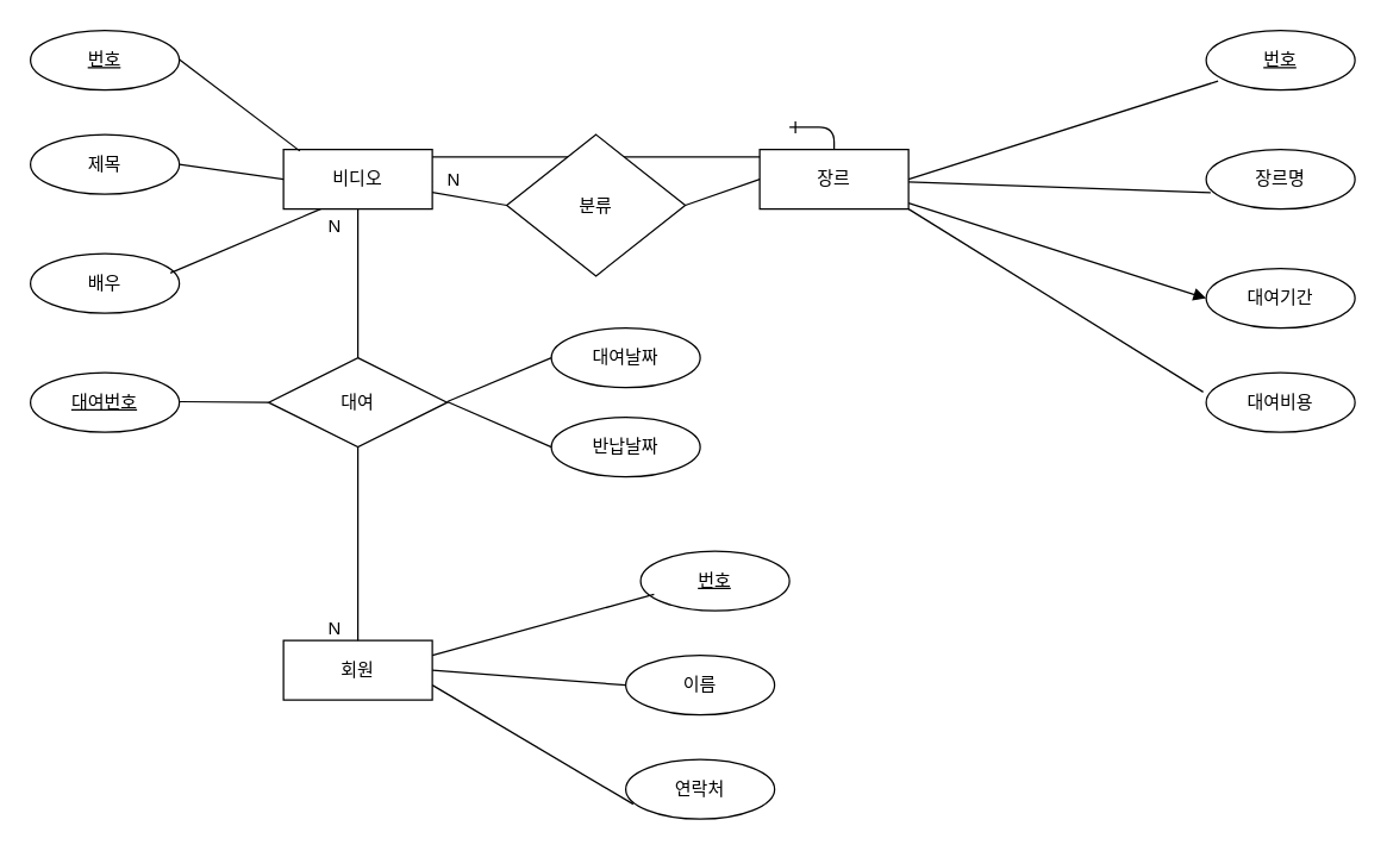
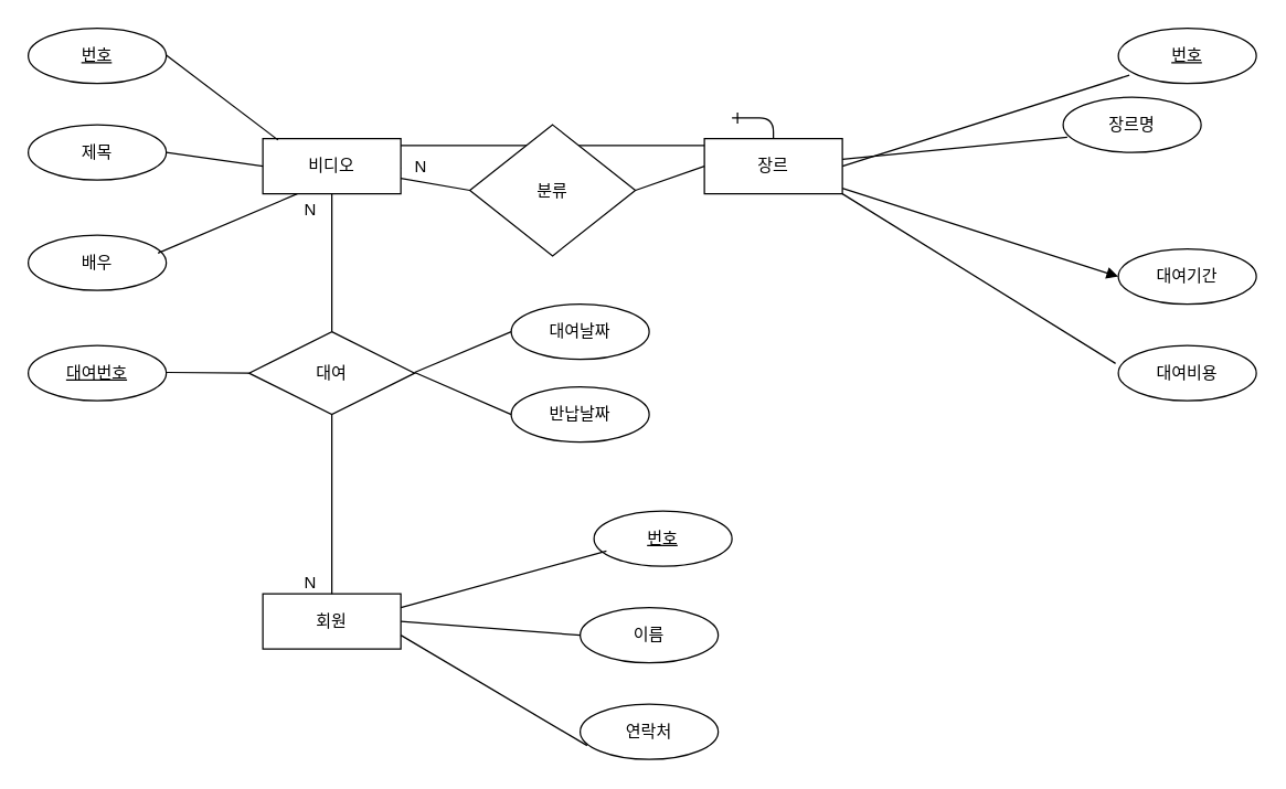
  <mxCell id="0" />
  <mxCell id="1" parent="0" />
  <mxCell id="2" value="" style="edgeStyle=entityRelationEdgeStyle;endArrow=ERzeroToMany;startArrow=ERone;endFill=1;startFill=0;" parent="1" edge="1"><mxGeometry width="100" height="100" relative="1" as="geometry"><mxPoint x="530" y="85" as="sourcePoint" /><mxPoint x="290" y="125" as="targetPoint" /></mxGeometry></mxCell>
  <mxCell id="3" value="장르" style="whiteSpace=wrap;html=1;align=center;" vertex="1" parent="1"><mxGeometry x="510" y="100" width="100" height="40" as="geometry" /></mxCell>
  <mxCell id="4" value="비디오" style="whiteSpace=wrap;html=1;align=center;" vertex="1" parent="1"><mxGeometry x="190" y="100" width="100" height="40" as="geometry" /></mxCell>
  <mxCell id="5" value="회원" style="whiteSpace=wrap;html=1;align=center;" vertex="1" parent="1"><mxGeometry x="190" y="430" width="100" height="40" as="geometry" /></mxCell>
  <mxCell id="6" value="번호" style="ellipse;whiteSpace=wrap;html=1;align=center;fontStyle=4;" vertex="1" parent="1"><mxGeometry x="810" y="20" width="100" height="40" as="geometry" /></mxCell>
- <mxCell id="7" value="장르명" style="ellipse;whiteSpace=wrap;html=1;align=center;" vertex="1" parent="1"><mxGeometry x="810" y="100" width="100" height="40" as="geometry" /></mxCell>
+ <mxCell id="7" value="장르명" style="ellipse;whiteSpace=wrap;html=1;align=center;" vertex="1" parent="1"><mxGeometry x="770" y="70" width="100" height="40" as="geometry" /></mxCell>
  <mxCell id="8" value="대여기간" style="ellipse;whiteSpace=wrap;html=1;align=center;" vertex="1" parent="1"><mxGeometry x="810" y="180" width="100" height="40" as="geometry" /></mxCell>
  <mxCell id="9" value="대여비용" style="ellipse;whiteSpace=wrap;html=1;align=center;" vertex="1" parent="1"><mxGeometry x="810" y="250" width="100" height="40" as="geometry" /></mxCell>
  <mxCell id="10" value="" style="endArrow=none;html=1;rounded=0;exitX=1;exitY=0.5;exitDx=0;exitDy=0;entryX=0.08;entryY=0.85;entryDx=0;entryDy=0;entryPerimeter=0;" edge="1" parent="1" source="3" target="6"><mxGeometry relative="1" as="geometry"><mxPoint x="660" y="50" as="sourcePoint" /><mxPoint x="820" y="50" as="targetPoint" /></mxGeometry></mxCell>
  <mxCell id="11" value="" style="endArrow=none;html=1;rounded=0;entryX=0.03;entryY=0.725;entryDx=0;entryDy=0;entryPerimeter=0;" edge="1" parent="1" source="3" target="7"><mxGeometry relative="1" as="geometry"><mxPoint x="520" y="240" as="sourcePoint" /><mxPoint x="680" y="240" as="targetPoint" /></mxGeometry></mxCell>
  <mxCell id="12" value="" style="endArrow=block;html=1;rounded=0;entryX=0;entryY=0.5;entryDx=0;entryDy=0;" edge="1" parent="1" source="3" target="8"><mxGeometry relative="1" as="geometry"><mxPoint x="530" y="269.5" as="sourcePoint" /><mxPoint x="690" y="269.5" as="targetPoint" /></mxGeometry></mxCell>
  <mxCell id="13" value="" style="endArrow=none;html=1;rounded=0;exitX=1;exitY=1;exitDx=0;exitDy=0;entryX=-0.02;entryY=0.325;entryDx=0;entryDy=0;entryPerimeter=0;" edge="1" parent="1" source="3" target="9"><mxGeometry relative="1" as="geometry"><mxPoint x="490" y="330" as="sourcePoint" /><mxPoint x="650" y="330" as="targetPoint" /></mxGeometry></mxCell>
  <mxCell id="14" value="번호" style="ellipse;whiteSpace=wrap;html=1;align=center;fontStyle=4;" vertex="1" parent="1"><mxGeometry x="20" y="20" width="100" height="40" as="geometry" /></mxCell>
  <mxCell id="15" value="제목" style="ellipse;whiteSpace=wrap;html=1;align=center;" vertex="1" parent="1"><mxGeometry x="20" y="90" width="100" height="40" as="geometry" /></mxCell>
  <mxCell id="16" value="배우" style="ellipse;whiteSpace=wrap;html=1;align=center;" vertex="1" parent="1"><mxGeometry x="20" y="170" width="100" height="40" as="geometry" /></mxCell>
  <mxCell id="17" value="" style="endArrow=none;html=1;rounded=0;entryX=0.11;entryY=0.025;entryDx=0;entryDy=0;entryPerimeter=0;" edge="1" parent="1" target="4"><mxGeometry relative="1" as="geometry"><mxPoint x="120" y="39.5" as="sourcePoint" /><mxPoint x="280" y="39.5" as="targetPoint" /></mxGeometry></mxCell>
  <mxCell id="18" value="" style="endArrow=none;html=1;rounded=0;exitX=1;exitY=0.5;exitDx=0;exitDy=0;entryX=0;entryY=0.5;entryDx=0;entryDy=0;" edge="1" parent="1" source="15" target="4"><mxGeometry relative="1" as="geometry"><mxPoint x="40" y="119.5" as="sourcePoint" /><mxPoint x="200" y="119.5" as="targetPoint" /></mxGeometry></mxCell>
  <mxCell id="19" value="" style="endArrow=none;html=1;rounded=0;entryX=0.25;entryY=1;entryDx=0;entryDy=0;exitX=0.94;exitY=0.325;exitDx=0;exitDy=0;exitPerimeter=0;" edge="1" parent="1" source="16" target="4"><mxGeometry relative="1" as="geometry"><mxPoint x="130" y="180" as="sourcePoint" /><mxPoint x="270" y="189.5" as="targetPoint" /></mxGeometry></mxCell>
  <mxCell id="20" value="번호" style="ellipse;whiteSpace=wrap;html=1;align=center;fontStyle=4;" vertex="1" parent="1"><mxGeometry x="430" y="370" width="100" height="40" as="geometry" /></mxCell>
  <mxCell id="21" value="이름" style="ellipse;whiteSpace=wrap;html=1;align=center;" vertex="1" parent="1"><mxGeometry x="420" y="440" width="100" height="40" as="geometry" /></mxCell>
  <mxCell id="22" value="연락처" style="ellipse;whiteSpace=wrap;html=1;align=center;" vertex="1" parent="1"><mxGeometry x="420" y="510" width="100" height="40" as="geometry" /></mxCell>
  <mxCell id="23" value="" style="endArrow=none;html=1;rounded=0;entryX=0.09;entryY=0.725;entryDx=0;entryDy=0;entryPerimeter=0;exitX=1;exitY=0.25;exitDx=0;exitDy=0;" edge="1" parent="1" source="5" target="20"><mxGeometry relative="1" as="geometry"><mxPoint x="250" y="580" as="sourcePoint" /><mxPoint x="410" y="580" as="targetPoint" /></mxGeometry></mxCell>
  <mxCell id="24" value="" style="endArrow=none;html=1;rounded=0;entryX=0;entryY=0.5;entryDx=0;entryDy=0;exitX=1;exitY=0.5;exitDx=0;exitDy=0;" edge="1" parent="1" source="5" target="21"><mxGeometry relative="1" as="geometry"><mxPoint x="290" y="590" as="sourcePoint" /><mxPoint x="450" y="590" as="targetPoint" /></mxGeometry></mxCell>
  <mxCell id="25" value="" style="endArrow=none;html=1;rounded=0;entryX=0.05;entryY=0.75;entryDx=0;entryDy=0;entryPerimeter=0;exitX=1;exitY=0.75;exitDx=0;exitDy=0;" edge="1" parent="1" source="5" target="22"><mxGeometry relative="1" as="geometry"><mxPoint x="330" y="580" as="sourcePoint" /><mxPoint x="490" y="580" as="targetPoint" /></mxGeometry></mxCell>
  <mxCell id="26" value="분류" style="shape=rhombus;perimeter=rhombusPerimeter;whiteSpace=wrap;html=1;align=center;" vertex="1" parent="1"><mxGeometry x="340" y="90" width="120" height="95" as="geometry" /></mxCell>
  <mxCell id="27" value="" style="endArrow=none;html=1;rounded=0;exitX=0;exitY=0.5;exitDx=0;exitDy=0;" edge="1" parent="1" source="26" target="4"><mxGeometry relative="1" as="geometry"><mxPoint x="230" y="280" as="sourcePoint" /><mxPoint x="390" y="280" as="targetPoint" /></mxGeometry></mxCell>
  <mxCell id="28" value="N" style="resizable=0;html=1;whiteSpace=wrap;align=right;verticalAlign=bottom;" connectable="0" vertex="1" parent="27"><mxGeometry x="1" relative="1" as="geometry"><mxPoint x="20" as="offset" /></mxGeometry></mxCell>
  <mxCell id="29" value="" style="endArrow=none;html=1;rounded=0;exitX=0;exitY=0.5;exitDx=0;exitDy=0;entryX=1;entryY=0.5;entryDx=0;entryDy=0;" edge="1" parent="1" source="3" target="26"><mxGeometry relative="1" as="geometry"><mxPoint x="500" y="260" as="sourcePoint" /><mxPoint x="660" y="260" as="targetPoint" /></mxGeometry></mxCell>
  <mxCell id="30" value="대여" style="shape=rhombus;perimeter=rhombusPerimeter;whiteSpace=wrap;html=1;align=center;" vertex="1" parent="1"><mxGeometry x="180" y="240" width="120" height="60" as="geometry" /></mxCell>
  <mxCell id="31" value="" style="endArrow=none;html=1;rounded=0;exitX=0.5;exitY=0;exitDx=0;exitDy=0;entryX=0.5;entryY=1;entryDx=0;entryDy=0;" edge="1" parent="1" source="30" target="4"><mxGeometry relative="1" as="geometry"><mxPoint x="320" y="250" as="sourcePoint" /><mxPoint x="480" y="250" as="targetPoint" /></mxGeometry></mxCell>
  <mxCell id="32" value="N" style="resizable=0;html=1;whiteSpace=wrap;align=right;verticalAlign=bottom;" connectable="0" vertex="1" parent="31"><mxGeometry x="1" relative="1" as="geometry"><mxPoint x="-10" y="20" as="offset" /></mxGeometry></mxCell>
  <mxCell id="33" value="" style="endArrow=none;html=1;rounded=0;exitX=0.5;exitY=1;exitDx=0;exitDy=0;entryX=0.5;entryY=0;entryDx=0;entryDy=0;" edge="1" parent="1" source="30" target="5"><mxGeometry relative="1" as="geometry"><mxPoint x="500" y="260" as="sourcePoint" /><mxPoint x="660" y="260" as="targetPoint" /></mxGeometry></mxCell>
  <mxCell id="34" value="N" style="resizable=0;html=1;whiteSpace=wrap;align=right;verticalAlign=bottom;" connectable="0" vertex="1" parent="33"><mxGeometry x="1" relative="1" as="geometry"><mxPoint x="-10" as="offset" /></mxGeometry></mxCell>
  <mxCell id="35" value="대여날짜" style="ellipse;whiteSpace=wrap;html=1;align=center;" vertex="1" parent="1"><mxGeometry x="370" y="220" width="100" height="40" as="geometry" /></mxCell>
  <mxCell id="36" value="반납날짜" style="ellipse;whiteSpace=wrap;html=1;align=center;" vertex="1" parent="1"><mxGeometry x="370" y="280" width="100" height="40" as="geometry" /></mxCell>
  <mxCell id="37" value="" style="endArrow=none;html=1;rounded=0;entryX=0;entryY=0.5;entryDx=0;entryDy=0;" edge="1" parent="1" target="35"><mxGeometry relative="1" as="geometry"><mxPoint x="300" y="269.5" as="sourcePoint" /><mxPoint x="460" y="269.5" as="targetPoint" /></mxGeometry></mxCell>
  <mxCell id="38" value="" style="endArrow=none;html=1;rounded=0;entryX=0;entryY=0.5;entryDx=0;entryDy=0;" edge="1" parent="1" target="36"><mxGeometry relative="1" as="geometry"><mxPoint x="300" y="269.5" as="sourcePoint" /><mxPoint x="460" y="269.5" as="targetPoint" /></mxGeometry></mxCell>
  <mxCell id="39" value="대여번호" style="ellipse;whiteSpace=wrap;html=1;align=center;fontStyle=4;" vertex="1" parent="1"><mxGeometry x="20" y="250" width="100" height="40" as="geometry" /></mxCell>
  <mxCell id="40" value="" style="endArrow=none;html=1;rounded=0;" edge="1" parent="1"><mxGeometry relative="1" as="geometry"><mxPoint x="120" y="269.5" as="sourcePoint" /><mxPoint x="180" y="270" as="targetPoint" /></mxGeometry></mxCell>
